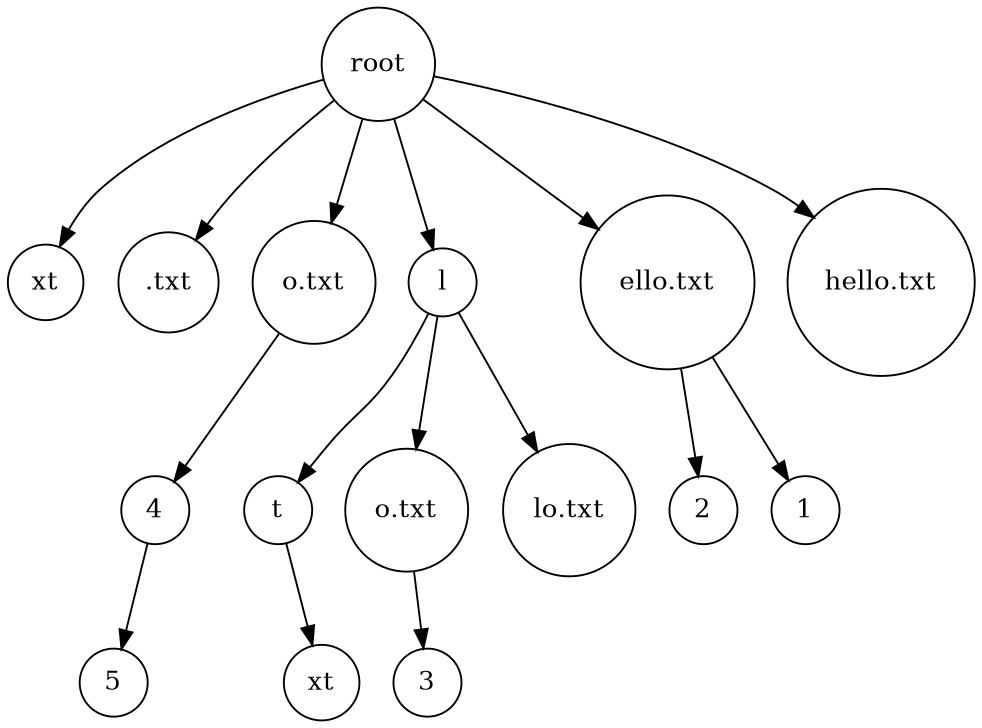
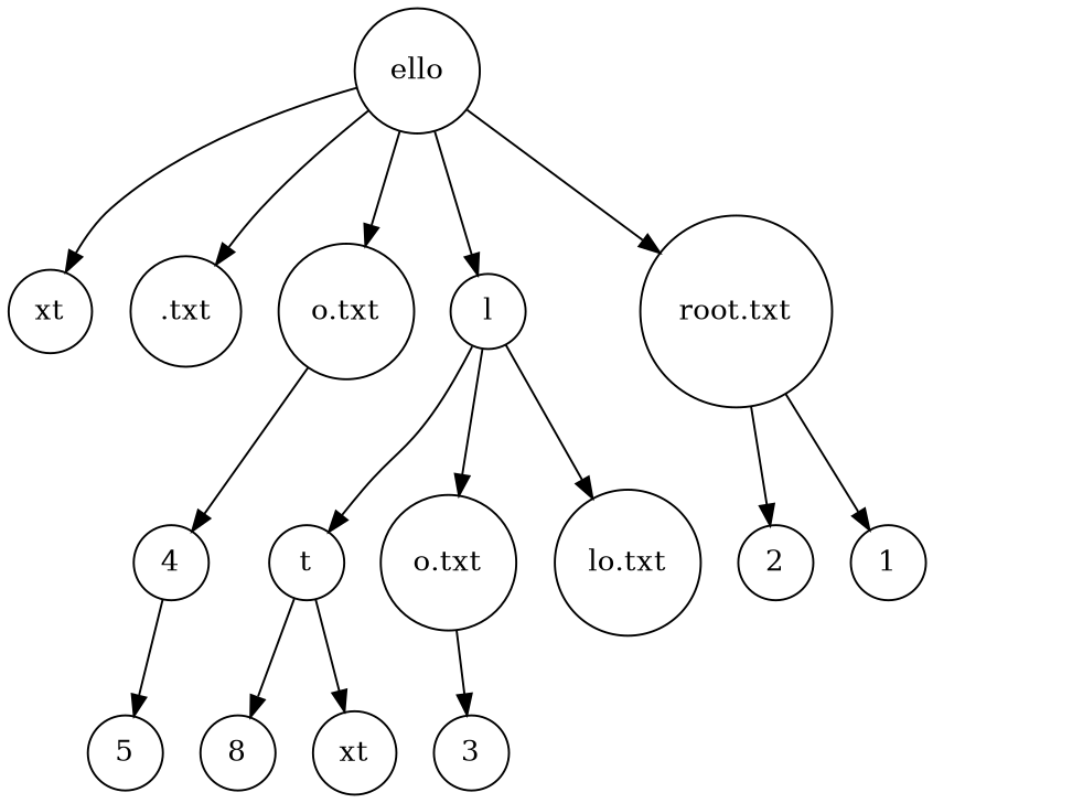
  digraph {
    node [shape=circle]
-   n1 [label=root]
+   n1 [label=ello]
    n2 [label=xt]
    n3 [label=".txt"]
    n4 [label="o.txt"]
    n5 [label=l]
-   n6 [label="ello.txt"]
-   n7 [label="hello.txt"]
+   n6 [label="root.txt"]
    n8 [label=t]
+   n9 [label=8]
    n10 [label=xt]
    n11 [label=4]
    n12 [label="o.txt"]
    n13 [label="lo.txt"]
    n14 [label=2]
    n15 [label=1]
    n16 [label=5]
    n17 [label=3]
    n1 -> n2
    n1 -> n3
    n1 -> n4
    n1 -> n5
    n1 -> n6
-   n1 -> n7
    n4 -> n11
    n5 -> n8
    n5 -> n12
    n5 -> n13
    n6 -> n14
    n6 -> n15
+   n8 -> n9
    n8 -> n10
    n11 -> n16
    n12 -> n17
  }
